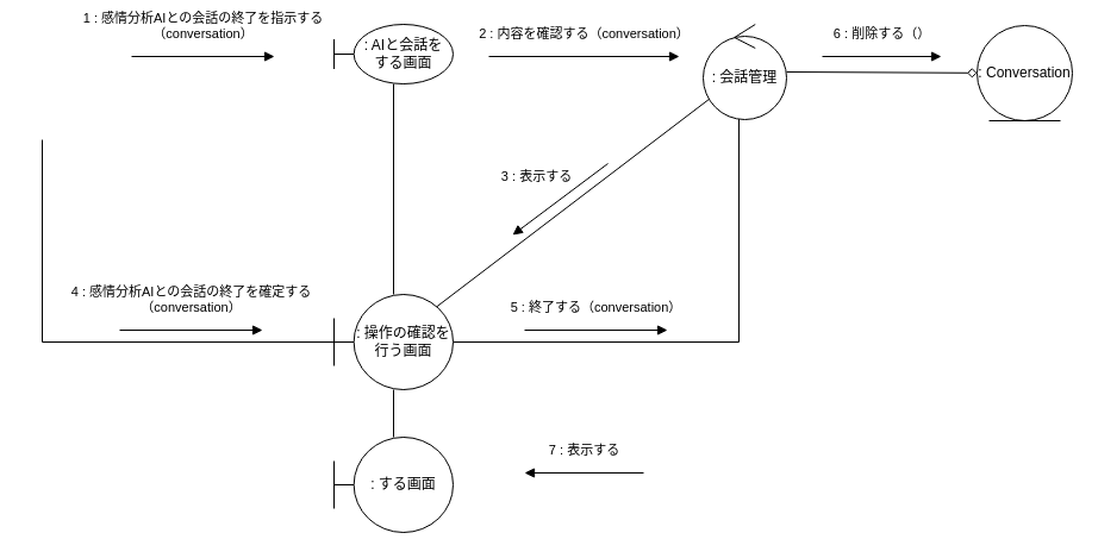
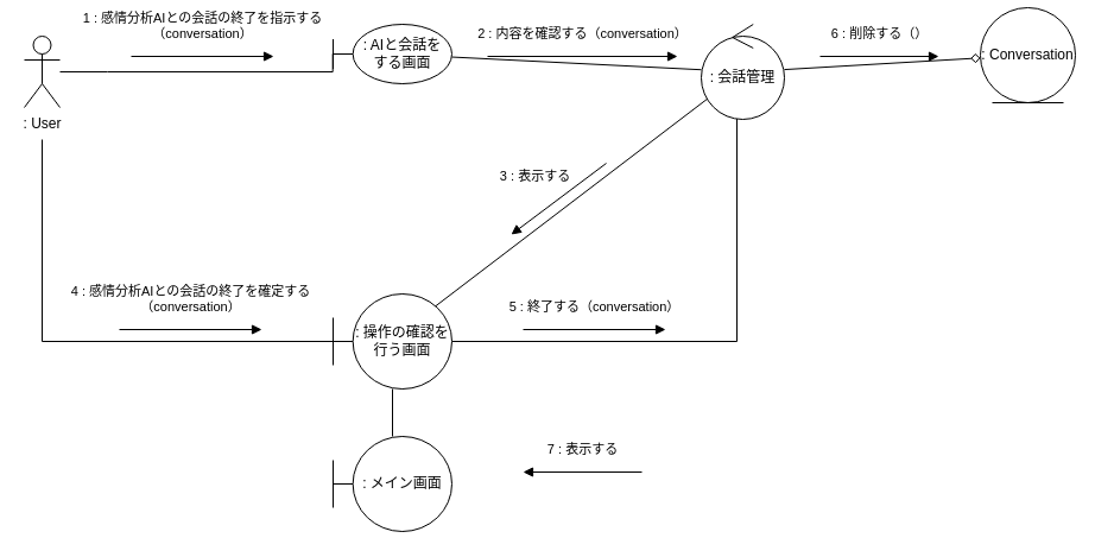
  <mxCell id="0" />
  <mxCell id="1" parent="0" />
+ <mxCell id="2" style="edgeStyle=orthogonalEdgeStyle;html=1;entryX=-0.003;entryY=0.494;entryDx=0;entryDy=0;entryPerimeter=0;rounded=0;endArrow=none;endFill=0;" parent="1" source="4" target="7" edge="1"><mxGeometry relative="1" as="geometry"><Array as="points"><mxPoint x="90" y="60" /><mxPoint x="90" y="60" /></Array></mxGeometry></mxCell>
  <mxCell id="3" style="edgeStyle=orthogonalEdgeStyle;rounded=0;html=1;endArrow=none;endFill=0;" edge="1" parent="1" target="11"><mxGeometry relative="1" as="geometry"><mxPoint x="35" y="117" as="sourcePoint" /><Array as="points"><mxPoint x="35" y="287" /></Array></mxGeometry></mxCell>
+ <mxCell id="4" value=": User" style="shape=umlActor;verticalLabelPosition=bottom;verticalAlign=top;html=1;outlineConnect=0;" parent="1" vertex="1"><mxGeometry x="20" y="30" width="30" height="60" as="geometry" /></mxCell>
  <mxCell id="5" style="rounded=0;html=1;endArrow=none;endFill=0;entryX=0.843;entryY=0.147;entryDx=0;entryDy=0;entryPerimeter=0;" parent="1" source="13" edge="1" target="11"><mxGeometry relative="1" as="geometry"><mxPoint x="330" y="247" as="targetPoint" /></mxGeometry></mxCell>
- <mxCell id="6" style="edgeStyle=none;html=1;endArrow=none;endFill=0;rounded=0;" edge="1" parent="1" source="7" target="11"><mxGeometry relative="1" as="geometry" /></mxCell>
+ <mxCell id="6" style="edgeStyle=none;html=1;endArrow=none;endFill=0;rounded=0;" edge="1" parent="1" source="7" target="13"><mxGeometry relative="1" as="geometry" /></mxCell>
  <mxCell id="7" value=": AIと会話を&lt;br&gt;する画面" style="shape=umlBoundary;whiteSpace=wrap;html=1;" parent="1" vertex="1"><mxGeometry x="280" y="20" width="100" height="50" as="geometry" /></mxCell>
  <mxCell id="8" value="1 : 感情分析AIとの会話の終了を指示する&lt;br&gt;（conversation）" style="html=1;verticalAlign=bottom;endArrow=block;rounded=0;" parent="1" edge="1"><mxGeometry y="10" width="80" relative="1" as="geometry"><mxPoint x="110" y="47" as="sourcePoint" /><mxPoint x="230" y="47" as="targetPoint" /><mxPoint as="offset" /></mxGeometry></mxCell>
  <mxCell id="9" value="3 : 表示する" style="html=1;verticalAlign=bottom;endArrow=block;rounded=0;" parent="1" edge="1"><mxGeometry x="0.2" y="-20" width="80" relative="1" as="geometry"><mxPoint x="510" y="137" as="sourcePoint" /><mxPoint x="430" y="197" as="targetPoint" /><mxPoint as="offset" /></mxGeometry></mxCell>
  <mxCell id="10" style="edgeStyle=orthogonalEdgeStyle;rounded=0;html=1;endArrow=none;endFill=0;" edge="1" parent="1" source="11" target="13"><mxGeometry relative="1" as="geometry"><Array as="points"><mxPoint x="620" y="287" /></Array></mxGeometry></mxCell>
  <mxCell id="11" value=": 操作の確認を行う画面" style="shape=umlBoundary;whiteSpace=wrap;html=1;" parent="1" vertex="1"><mxGeometry x="280" y="247" width="100" height="80" as="geometry" /></mxCell>
  <mxCell id="12" style="edgeStyle=none;rounded=0;html=1;endArrow=diamond;endFill=0;" edge="1" parent="1" source="13" target="15"><mxGeometry relative="1" as="geometry" /></mxCell>
  <mxCell id="13" value=": 会話管理" style="ellipse;shape=umlControl;whiteSpace=wrap;html=1;" vertex="1" parent="1"><mxGeometry x="590" y="20" width="70" height="80" as="geometry" /></mxCell>
  <mxCell id="14" value="2 : 内容を確認する（conversation）" style="html=1;verticalAlign=bottom;endArrow=block;rounded=0;" edge="1" parent="1"><mxGeometry y="10" width="80" relative="1" as="geometry"><mxPoint x="410" y="47" as="sourcePoint" /><mxPoint x="570" y="47" as="targetPoint" /><mxPoint as="offset" /></mxGeometry></mxCell>
- <mxCell id="15" value=": Conversation" style="ellipse;shape=umlEntity;whiteSpace=wrap;html=1;" vertex="1" parent="1"><mxGeometry x="820" y="21" width="80" height="80" as="geometry" /></mxCell>
+ <mxCell id="15" value=": Conversation" style="ellipse;shape=umlEntity;whiteSpace=wrap;html=1;" vertex="1" parent="1"><mxGeometry x="825" y="6" width="80" height="80" as="geometry" /></mxCell>
  <mxCell id="16" value="6 : 削除する（）" style="html=1;verticalAlign=bottom;endArrow=block;rounded=0;" edge="1" parent="1"><mxGeometry y="10" width="80" relative="1" as="geometry"><mxPoint x="690" y="47" as="sourcePoint" /><mxPoint x="790" y="47" as="targetPoint" /><mxPoint as="offset" /></mxGeometry></mxCell>
  <mxCell id="17" value="4 : 感情分析AIとの会話の終了を確定する&lt;br&gt;（conversation）" style="html=1;verticalAlign=bottom;endArrow=block;rounded=0;" edge="1" parent="1"><mxGeometry y="10" width="80" relative="1" as="geometry"><mxPoint x="100" y="277" as="sourcePoint" /><mxPoint x="220" y="277" as="targetPoint" /><mxPoint as="offset" /></mxGeometry></mxCell>
  <mxCell id="18" value="5 : 終了する（conversation）" style="html=1;verticalAlign=bottom;endArrow=block;rounded=0;" edge="1" parent="1"><mxGeometry y="10" width="80" relative="1" as="geometry"><mxPoint x="440" y="277" as="sourcePoint" /><mxPoint x="560" y="277" as="targetPoint" /><mxPoint as="offset" /></mxGeometry></mxCell>
  <mxCell id="19" style="edgeStyle=orthogonalEdgeStyle;rounded=0;html=1;endArrow=none;endFill=0;" edge="1" parent="1" source="20" target="11"><mxGeometry relative="1" as="geometry" /></mxCell>
- <mxCell id="20" value=": する画面" style="shape=umlBoundary;whiteSpace=wrap;html=1;" vertex="1" parent="1"><mxGeometry x="280" y="367" width="100" height="80" as="geometry" /></mxCell>
+ <mxCell id="20" value=": メイン画面" style="shape=umlBoundary;whiteSpace=wrap;html=1;" vertex="1" parent="1"><mxGeometry x="280" y="367" width="100" height="80" as="geometry" /></mxCell>
  <mxCell id="21" value="7 : 表示する" style="html=1;verticalAlign=bottom;endArrow=block;rounded=0;" edge="1" parent="1"><mxGeometry y="-10" width="80" relative="1" as="geometry"><mxPoint x="540" y="397" as="sourcePoint" /><mxPoint x="440" y="397" as="targetPoint" /><mxPoint as="offset" /></mxGeometry></mxCell>
